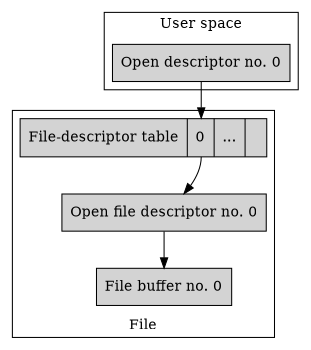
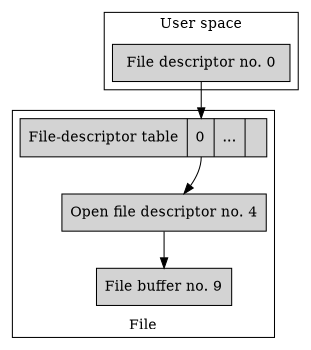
  strict digraph {
    node [shape=box style=filled]
-   n1 [label="Open descriptor no. 0"]
+   n1 [label="File descriptor no. 0"]
    n2 [label="File-descriptor table | <fd0> 0 | ... |" shape=record]
-   n3 [label="Open file descriptor no. 0"]
-   n4 [label="File buffer no. 0"]
+   n3 [label="Open file descriptor no. 4"]
+   n4 [label="File buffer no. 9"]
    subgraph cluster_1 {
      label="User space"
      n1
    }
    subgraph cluster_2 {
      label=File
      labelloc=b
      n2
      n3
      n4
    }
    n1 -> n2 [headport=fd0]
    n2 -> n3 [tailport=fd0]
    n3 -> n4
  }
